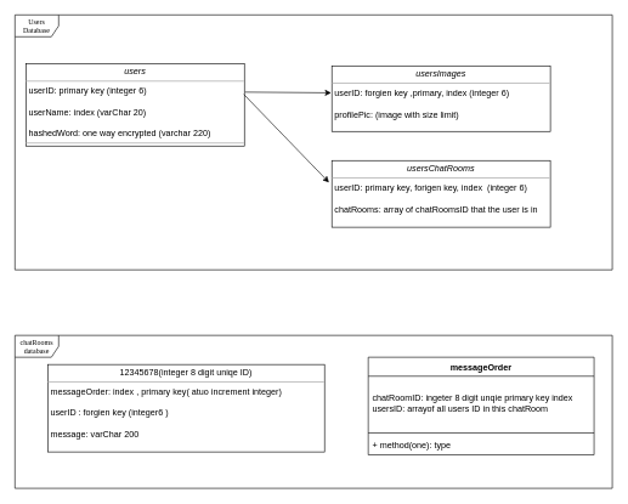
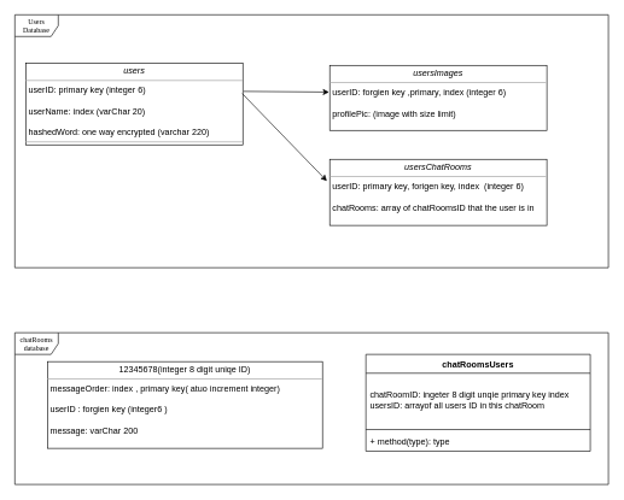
  <mxCell id="0" />
  <mxCell id="1" parent="0" />
  <mxCell id="2" value="Users Database" style="shape=umlFrame;whiteSpace=wrap;html=1;rounded=0;shadow=0;comic=0;labelBackgroundColor=none;strokeWidth=1;fontFamily=Verdana;fontSize=10;align=center;" parent="1" vertex="1"><mxGeometry x="20" y="20" width="820" height="350" as="geometry" /></mxCell>
  <mxCell id="3" value="&lt;p style=&quot;margin: 0px ; margin-top: 4px ; text-align: center&quot;&gt;&lt;i&gt;users&lt;/i&gt;&lt;br&gt;&lt;/p&gt;&lt;hr size=&quot;1&quot;&gt;&lt;p style=&quot;margin: 0px ; margin-left: 4px&quot;&gt;userID: primary key (integer 6)&lt;/p&gt;&lt;p style=&quot;margin: 0px ; margin-left: 4px&quot;&gt;&lt;br&gt;&lt;/p&gt;&lt;p style=&quot;margin: 0px ; margin-left: 4px&quot;&gt;userName: index (varChar 20)&lt;/p&gt;&lt;p style=&quot;margin: 0px ; margin-left: 4px&quot;&gt;&lt;br&gt;&lt;/p&gt;&lt;p style=&quot;margin: 0px ; margin-left: 4px&quot;&gt;hashedWord: one way encrypted (varchar 220)&lt;br&gt;&lt;/p&gt;&lt;hr size=&quot;1&quot;&gt;" style="verticalAlign=top;align=left;overflow=fill;fontSize=12;fontFamily=Helvetica;html=1;rounded=0;shadow=0;comic=0;labelBackgroundColor=none;strokeWidth=1" parent="1" vertex="1"><mxGeometry x="35" y="87" width="300" height="113" as="geometry" /></mxCell>
  <mxCell id="4" value="&lt;p style=&quot;margin: 0px ; margin-top: 4px ; text-align: center&quot;&gt;&lt;i&gt;usersImages&lt;/i&gt;&lt;br&gt;&lt;/p&gt;&lt;hr size=&quot;1&quot;&gt;&lt;p style=&quot;margin: 0px ; margin-left: 4px&quot;&gt;userID: forgien key ,primary, index (integer 6) &lt;br&gt;&lt;/p&gt;&lt;p style=&quot;margin: 0px ; margin-left: 4px&quot;&gt;&lt;br&gt;&lt;/p&gt;&lt;p style=&quot;margin: 0px ; margin-left: 4px&quot;&gt;profilePic: (image with size limit)&lt;br&gt;&lt;/p&gt;&lt;br&gt;&lt;hr size=&quot;1&quot;&gt;" style="verticalAlign=top;align=left;overflow=fill;fontSize=12;fontFamily=Helvetica;html=1;rounded=0;shadow=0;comic=0;labelBackgroundColor=none;strokeWidth=1" parent="1" vertex="1"><mxGeometry x="455" y="90" width="300" height="90" as="geometry" /></mxCell>
  <mxCell id="5" value="" style="endArrow=classic;html=1;entryX=-0.003;entryY=0.411;entryDx=0;entryDy=0;exitX=1.003;exitY=0.345;exitDx=0;exitDy=0;exitPerimeter=0;entryPerimeter=0;" parent="1" source="3" target="4" edge="1"><mxGeometry width="50" height="50" relative="1" as="geometry"><mxPoint x="405" y="240" as="sourcePoint" /><mxPoint x="455" y="190" as="targetPoint" /></mxGeometry></mxCell>
  <mxCell id="6" value="&lt;div&gt;chatRooms&lt;/div&gt;&lt;div&gt;database&lt;br&gt;&lt;/div&gt;" style="shape=umlFrame;whiteSpace=wrap;html=1;rounded=0;shadow=0;comic=0;labelBackgroundColor=none;strokeWidth=1;fontFamily=Verdana;fontSize=10;align=center;" parent="1" vertex="1"><mxGeometry x="20" y="460" width="820" height="210" as="geometry" /></mxCell>
  <mxCell id="7" value="&lt;p style=&quot;margin: 0px ; margin-top: 4px ; text-align: center&quot;&gt;&lt;i&gt;usersChatRooms&lt;/i&gt;&lt;br&gt;&lt;/p&gt;&lt;hr size=&quot;1&quot;&gt;&lt;p style=&quot;margin: 0px ; margin-left: 4px&quot;&gt;userID: primary key, forigen key, index&amp;nbsp; (integer 6)&lt;/p&gt;&lt;p style=&quot;margin: 0px ; margin-left: 4px&quot;&gt;&lt;br&gt;&lt;/p&gt;&lt;p style=&quot;margin: 0px ; margin-left: 4px&quot;&gt;chatRooms: array of chatRoomsID that the user is in&lt;br&gt;&lt;/p&gt;&lt;p style=&quot;margin: 0px ; margin-left: 4px&quot;&gt;&lt;br&gt;&lt;/p&gt;&lt;hr size=&quot;1&quot;&gt;" style="verticalAlign=top;align=left;overflow=fill;fontSize=12;fontFamily=Helvetica;html=1;rounded=0;shadow=0;comic=0;labelBackgroundColor=none;strokeWidth=1" parent="1" vertex="1"><mxGeometry x="455" y="220" width="300" height="91.5" as="geometry" /></mxCell>
  <mxCell id="8" value="" style="endArrow=classic;html=1;entryX=-0.013;entryY=0.328;entryDx=0;entryDy=0;exitX=0.997;exitY=0.372;exitDx=0;exitDy=0;exitPerimeter=0;entryPerimeter=0;" parent="1" source="3" target="7" edge="1"><mxGeometry width="50" height="50" relative="1" as="geometry"><mxPoint x="345.9" y="135.985" as="sourcePoint" /><mxPoint x="464.1" y="136.99" as="targetPoint" /></mxGeometry></mxCell>
  <mxCell id="9" value="&lt;p style=&quot;margin: 0px ; margin-top: 4px ; text-align: center&quot;&gt;12345678(integer 8 digit uniqe ID)&lt;br&gt;&lt;/p&gt;&lt;hr size=&quot;1&quot;&gt;&lt;p style=&quot;margin: 0px ; margin-left: 4px&quot;&gt;messageOrder: index , primary key( atuo increment integer)&lt;br&gt;&lt;/p&gt;&lt;p style=&quot;margin: 0px ; margin-left: 4px&quot;&gt;&lt;br&gt;&lt;/p&gt;&lt;p style=&quot;margin: 0px ; margin-left: 4px&quot;&gt;userID : forgien key (integer6 )&lt;/p&gt;&lt;p style=&quot;margin: 0px ; margin-left: 4px&quot;&gt;&lt;br&gt;&lt;/p&gt;&lt;p style=&quot;margin: 0px ; margin-left: 4px&quot;&gt;message: varChar 200&lt;br&gt;&lt;/p&gt;&lt;p style=&quot;margin: 0px ; margin-left: 4px&quot;&gt;&lt;br&gt;&lt;/p&gt;&lt;hr size=&quot;1&quot;&gt;" style="verticalAlign=top;align=left;overflow=fill;fontSize=12;fontFamily=Helvetica;html=1;rounded=0;shadow=0;comic=0;labelBackgroundColor=none;strokeWidth=1" parent="1" vertex="1"><mxGeometry x="65" y="500" width="380" height="120" as="geometry" /></mxCell>
- <mxCell id="10" value="messageOrder" style="swimlane;fontStyle=1;align=center;verticalAlign=top;childLayout=stackLayout;horizontal=1;startSize=26;horizontalStack=0;resizeParent=1;resizeParentMax=0;resizeLast=0;collapsible=1;marginBottom=0;" vertex="1" parent="1"><mxGeometry x="505" y="490" width="310" height="134" as="geometry" /></mxCell>
+ <mxCell id="10" value="chatRoomsUsers" style="swimlane;fontStyle=1;align=center;verticalAlign=top;childLayout=stackLayout;horizontal=1;startSize=26;horizontalStack=0;resizeParent=1;resizeParentMax=0;resizeLast=0;collapsible=1;marginBottom=0;" vertex="1" parent="1"><mxGeometry x="505" y="490" width="310" height="134" as="geometry" /></mxCell>
  <mxCell id="11" value="chatRoomID: ingeter 8 digit unqie primary key index&#10;usersID: arrayof all users ID in this chatRoom" style="text;strokeColor=none;fillColor=none;align=left;verticalAlign=middle;spacingLeft=4;spacingRight=4;overflow=hidden;rotatable=0;points=[[0,0.5],[1,0.5]];portConstraint=eastwest;" vertex="1" parent="10"><mxGeometry y="26" width="310" height="74" as="geometry" /></mxCell>
  <mxCell id="12" value="" style="line;strokeWidth=1;fillColor=none;align=left;verticalAlign=middle;spacingTop=-1;spacingLeft=3;spacingRight=3;rotatable=0;labelPosition=right;points=[];portConstraint=eastwest;" vertex="1" parent="10"><mxGeometry y="100" width="310" height="8" as="geometry" /></mxCell>
- <mxCell id="13" value="+ method(one): type" style="text;strokeColor=none;fillColor=none;align=left;verticalAlign=top;spacingLeft=4;spacingRight=4;overflow=hidden;rotatable=0;points=[[0,0.5],[1,0.5]];portConstraint=eastwest;" vertex="1" parent="10"><mxGeometry y="108" width="310" height="26" as="geometry" /></mxCell>
+ <mxCell id="13" value="+ method(type): type" style="text;strokeColor=none;fillColor=none;align=left;verticalAlign=top;spacingLeft=4;spacingRight=4;overflow=hidden;rotatable=0;points=[[0,0.5],[1,0.5]];portConstraint=eastwest;" vertex="1" parent="10"><mxGeometry y="108" width="310" height="26" as="geometry" /></mxCell>
